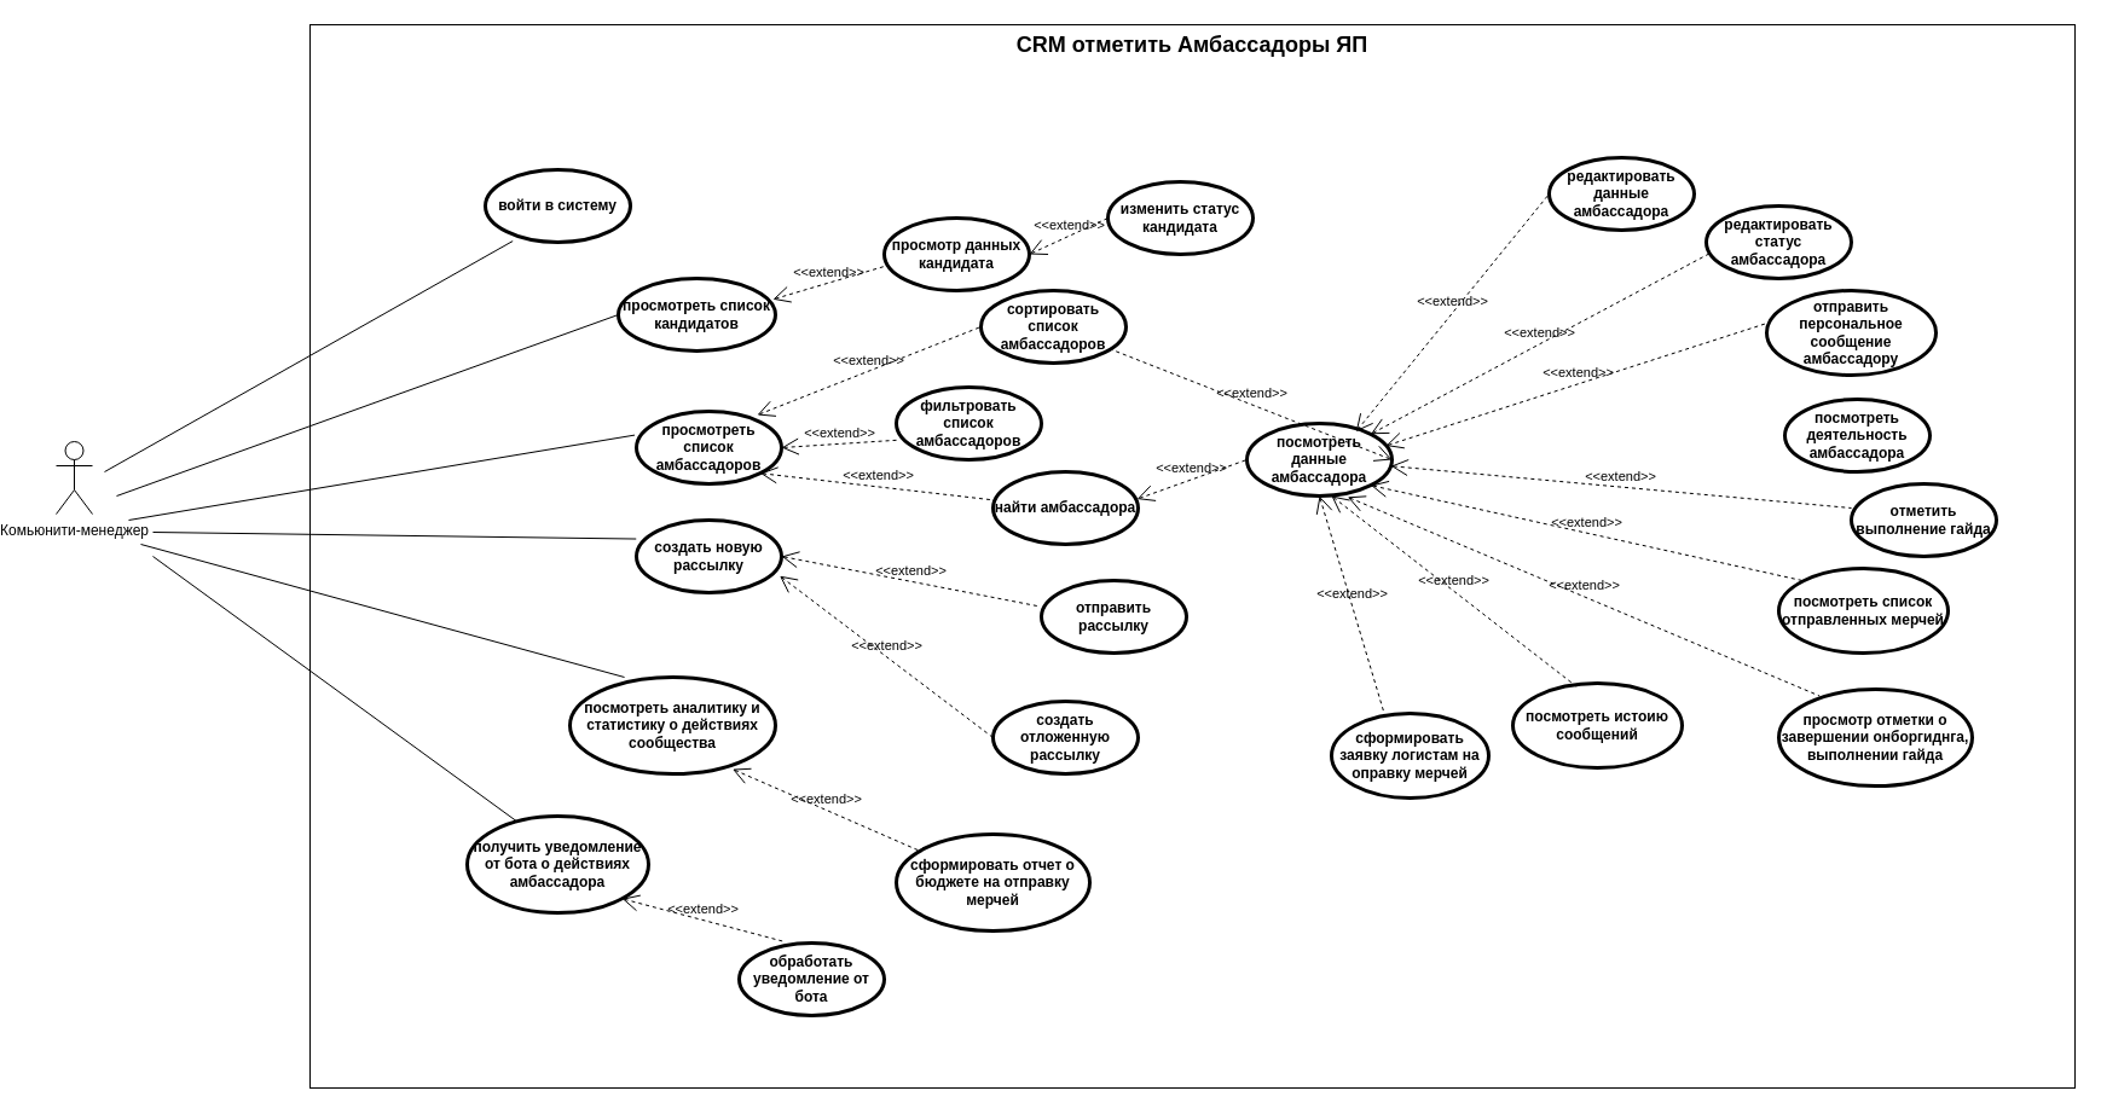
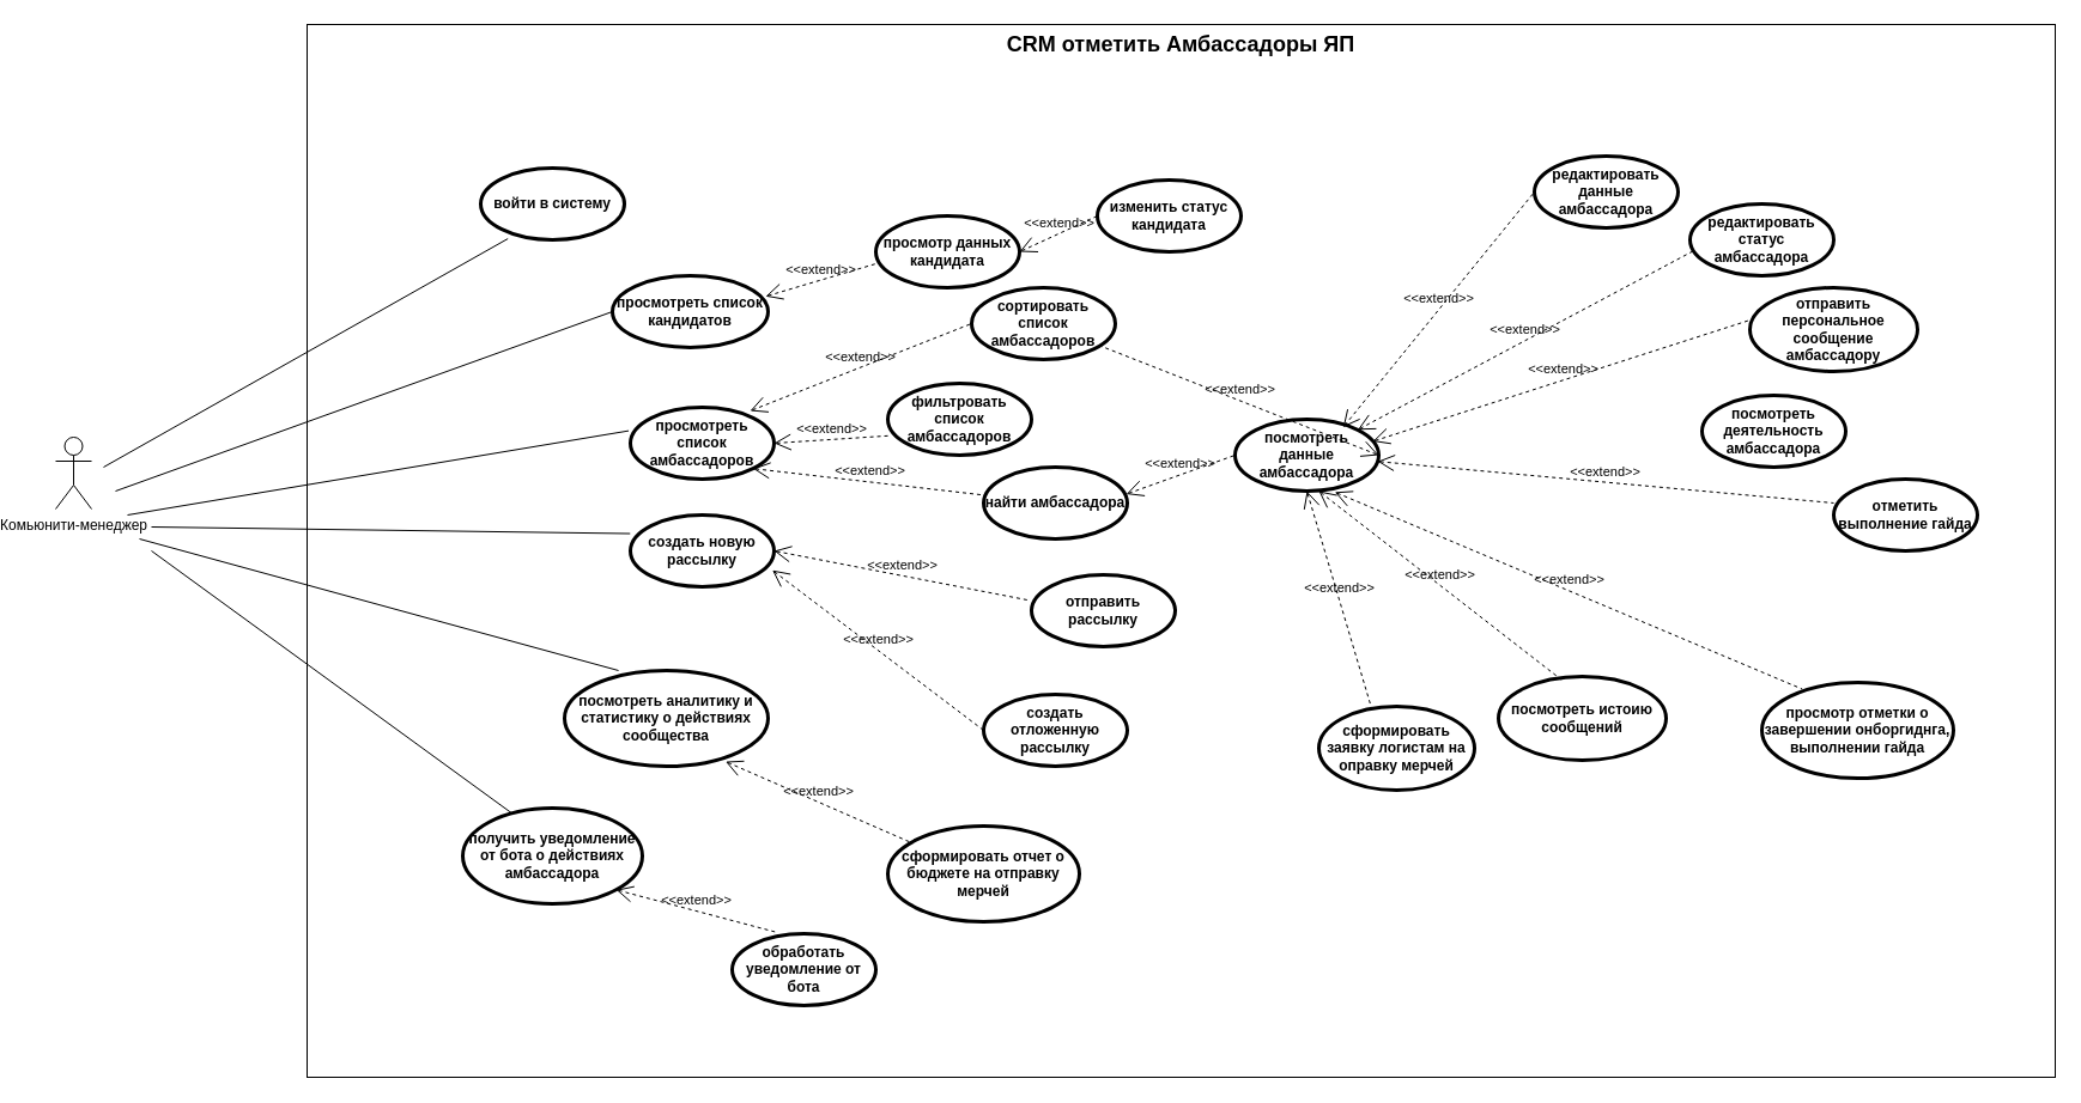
  <mxCell id="0" />
  <mxCell id="1" parent="0" />
  <mxCell id="2" value="&lt;font style=&quot;font-size: 18px;&quot;&gt;CRM отметить Амбассадоры ЯП&lt;/font&gt;" style="shape=rect;html=1;verticalAlign=top;fontStyle=1;whiteSpace=wrap;align=center;" vertex="1" parent="1"><mxGeometry x="230" y="20" width="1460" height="880" as="geometry" /></mxCell>
  <mxCell id="3" value="Комьюнити-менеджер" style="shape=umlActor;verticalLabelPosition=bottom;verticalAlign=top;html=1;outlineConnect=0;" vertex="1" parent="1"><mxGeometry x="20" y="365" width="30" height="60" as="geometry" /></mxCell>
  <mxCell id="4" value="&amp;lt;&amp;lt;extend&amp;gt;&amp;gt;" style="edgeStyle=none;html=1;startArrow=open;endArrow=none;startSize=12;verticalAlign=bottom;dashed=1;labelBackgroundColor=none;rounded=0;entryX=0;entryY=0.667;entryDx=0;entryDy=0;exitX=0.984;exitY=0.288;exitDx=0;exitDy=0;entryPerimeter=0;exitPerimeter=0;" edge="1" parent="1" source="6" target="8"><mxGeometry width="160" relative="1" as="geometry"><mxPoint x="632" y="332" as="sourcePoint" /><mxPoint x="735" y="290" as="targetPoint" /></mxGeometry></mxCell>
  <mxCell id="5" value="&amp;lt;&amp;lt;extend&amp;gt;&amp;gt;" style="edgeStyle=none;html=1;startArrow=open;endArrow=none;startSize=12;verticalAlign=bottom;dashed=1;labelBackgroundColor=none;rounded=0;entryX=0;entryY=0.5;entryDx=0;entryDy=0;exitX=1;exitY=0.5;exitDx=0;exitDy=0;" edge="1" parent="1" source="8" target="9"><mxGeometry width="160" relative="1" as="geometry"><mxPoint x="855" y="290" as="sourcePoint" /><mxPoint x="942" y="257.04" as="targetPoint" /></mxGeometry></mxCell>
  <mxCell id="6" value="просмотреть список кандидатов" style="shape=ellipse;html=1;strokeWidth=3;fontStyle=1;whiteSpace=wrap;align=center;perimeter=ellipsePerimeter;" vertex="1" parent="1"><mxGeometry x="485" y="230" width="130" height="60" as="geometry" /></mxCell>
  <mxCell id="7" value="войти в систему" style="shape=ellipse;html=1;strokeWidth=3;fontStyle=1;whiteSpace=wrap;align=center;perimeter=ellipsePerimeter;" vertex="1" parent="1"><mxGeometry x="375" y="140" width="120" height="60" as="geometry" /></mxCell>
  <mxCell id="8" value="просмотр данных кандидата" style="shape=ellipse;html=1;strokeWidth=3;fontStyle=1;whiteSpace=wrap;align=center;perimeter=ellipsePerimeter;" vertex="1" parent="1"><mxGeometry x="705" y="180" width="120" height="60" as="geometry" /></mxCell>
  <mxCell id="9" value="изменить статус кандидата" style="shape=ellipse;html=1;strokeWidth=3;fontStyle=1;whiteSpace=wrap;align=center;perimeter=ellipsePerimeter;" vertex="1" parent="1"><mxGeometry x="890" y="150" width="120" height="60" as="geometry" /></mxCell>
  <mxCell id="10" value="просмотреть список амбассадоров" style="shape=ellipse;html=1;strokeWidth=3;fontStyle=1;whiteSpace=wrap;align=center;perimeter=ellipsePerimeter;" vertex="1" parent="1"><mxGeometry x="500" y="340" width="120" height="60" as="geometry" /></mxCell>
  <mxCell id="11" value="сортировать список амбассадоров" style="shape=ellipse;html=1;strokeWidth=3;fontStyle=1;whiteSpace=wrap;align=center;perimeter=ellipsePerimeter;" vertex="1" parent="1"><mxGeometry x="785" y="240" width="120" height="60" as="geometry" /></mxCell>
  <mxCell id="12" value="фильтровать список амбассадоров" style="shape=ellipse;html=1;strokeWidth=3;fontStyle=1;whiteSpace=wrap;align=center;perimeter=ellipsePerimeter;" vertex="1" parent="1"><mxGeometry x="715" y="320" width="120" height="60" as="geometry" /></mxCell>
  <mxCell id="13" value="найти амбассадора" style="shape=ellipse;html=1;strokeWidth=3;fontStyle=1;whiteSpace=wrap;align=center;perimeter=ellipsePerimeter;" vertex="1" parent="1"><mxGeometry x="795" y="390" width="120" height="60" as="geometry" /></mxCell>
  <mxCell id="14" value="&amp;lt;&amp;lt;extend&amp;gt;&amp;gt;" style="edgeStyle=none;html=1;startArrow=open;endArrow=none;startSize=12;verticalAlign=bottom;dashed=1;labelBackgroundColor=none;rounded=0;exitX=0.833;exitY=0.05;exitDx=0;exitDy=0;exitPerimeter=0;entryX=0;entryY=0.5;entryDx=0;entryDy=0;" edge="1" parent="1" source="10" target="11"><mxGeometry width="160" relative="1" as="geometry"><mxPoint x="605" y="360" as="sourcePoint" /><mxPoint x="765" y="360" as="targetPoint" /></mxGeometry></mxCell>
  <mxCell id="15" value="&amp;lt;&amp;lt;extend&amp;gt;&amp;gt;" style="edgeStyle=none;html=1;startArrow=open;endArrow=none;startSize=12;verticalAlign=bottom;dashed=1;labelBackgroundColor=none;rounded=0;exitX=1;exitY=0.5;exitDx=0;exitDy=0;entryX=0.012;entryY=0.729;entryDx=0;entryDy=0;entryPerimeter=0;" edge="1" parent="1" source="10" target="12"><mxGeometry width="160" relative="1" as="geometry"><mxPoint x="605" y="360" as="sourcePoint" /><mxPoint x="765" y="360" as="targetPoint" /></mxGeometry></mxCell>
  <mxCell id="16" value="&amp;lt;&amp;lt;extend&amp;gt;&amp;gt;" style="edgeStyle=none;html=1;startArrow=open;endArrow=none;startSize=12;verticalAlign=bottom;dashed=1;labelBackgroundColor=none;rounded=0;exitX=1;exitY=1;exitDx=0;exitDy=0;" edge="1" parent="1" source="10" target="13"><mxGeometry width="160" relative="1" as="geometry"><mxPoint x="607" y="461" as="sourcePoint" /><mxPoint x="765" y="360" as="targetPoint" /></mxGeometry></mxCell>
  <mxCell id="17" value="создать новую рассылку" style="shape=ellipse;html=1;strokeWidth=3;fontStyle=1;whiteSpace=wrap;align=center;perimeter=ellipsePerimeter;" vertex="1" parent="1"><mxGeometry x="500" y="430" width="120" height="60" as="geometry" /></mxCell>
  <mxCell id="18" value="отправить рассылку" style="shape=ellipse;html=1;strokeWidth=3;fontStyle=1;whiteSpace=wrap;align=center;perimeter=ellipsePerimeter;" vertex="1" parent="1"><mxGeometry x="835" y="480" width="120" height="60" as="geometry" /></mxCell>
  <mxCell id="19" value="&amp;lt;&amp;lt;extend&amp;gt;&amp;gt;" style="edgeStyle=none;html=1;startArrow=open;endArrow=none;startSize=12;verticalAlign=bottom;dashed=1;labelBackgroundColor=none;rounded=0;exitX=1;exitY=0.5;exitDx=0;exitDy=0;entryX=-0.012;entryY=0.357;entryDx=0;entryDy=0;entryPerimeter=0;" edge="1" parent="1" source="17" target="18"><mxGeometry width="160" relative="1" as="geometry"><mxPoint x="635" y="470" as="sourcePoint" /><mxPoint x="795" y="470" as="targetPoint" /></mxGeometry></mxCell>
  <mxCell id="20" value="создать отложенную рассылку" style="shape=ellipse;html=1;strokeWidth=3;fontStyle=1;whiteSpace=wrap;align=center;perimeter=ellipsePerimeter;" vertex="1" parent="1"><mxGeometry x="795" y="580" width="120" height="60" as="geometry" /></mxCell>
  <mxCell id="21" value="&amp;lt;&amp;lt;extend&amp;gt;&amp;gt;" style="edgeStyle=none;html=1;startArrow=open;endArrow=none;startSize=12;verticalAlign=bottom;dashed=1;labelBackgroundColor=none;rounded=0;exitX=0.988;exitY=0.769;exitDx=0;exitDy=0;entryX=0;entryY=0.5;entryDx=0;entryDy=0;exitPerimeter=0;" edge="1" parent="1" source="17" target="20"><mxGeometry width="160" relative="1" as="geometry"><mxPoint x="635" y="470" as="sourcePoint" /><mxPoint x="795" y="470" as="targetPoint" /></mxGeometry></mxCell>
  <mxCell id="22" value="посмотреть истоию сообщений" style="shape=ellipse;html=1;strokeWidth=3;fontStyle=1;whiteSpace=wrap;align=center;perimeter=ellipsePerimeter;" vertex="1" parent="1"><mxGeometry x="1225" y="565" width="140" height="70" as="geometry" /></mxCell>
  <mxCell id="23" value="получить уведомление от бота о действиях амбассадора" style="shape=ellipse;html=1;strokeWidth=3;fontStyle=1;whiteSpace=wrap;align=center;perimeter=ellipsePerimeter;" vertex="1" parent="1"><mxGeometry x="360" y="675" width="150" height="80" as="geometry" /></mxCell>
  <mxCell id="24" value="обработать уведомление от бота" style="shape=ellipse;html=1;strokeWidth=3;fontStyle=1;whiteSpace=wrap;align=center;perimeter=ellipsePerimeter;" vertex="1" parent="1"><mxGeometry x="585" y="780" width="120" height="60" as="geometry" /></mxCell>
  <mxCell id="25" value="посмотреть данные амбассадора" style="shape=ellipse;html=1;strokeWidth=3;fontStyle=1;whiteSpace=wrap;align=center;perimeter=ellipsePerimeter;" vertex="1" parent="1"><mxGeometry x="1005" y="350" width="120" height="60" as="geometry" /></mxCell>
  <mxCell id="26" value="редактировать данные амбассадора" style="shape=ellipse;html=1;strokeWidth=3;fontStyle=1;whiteSpace=wrap;align=center;perimeter=ellipsePerimeter;" vertex="1" parent="1"><mxGeometry x="1255" y="130" width="120" height="60" as="geometry" /></mxCell>
  <mxCell id="27" value="редактировать статус амбассадора" style="shape=ellipse;html=1;strokeWidth=3;fontStyle=1;whiteSpace=wrap;align=center;perimeter=ellipsePerimeter;" vertex="1" parent="1"><mxGeometry x="1385" y="170" width="120" height="60" as="geometry" /></mxCell>
  <mxCell id="28" value="&amp;lt;&amp;lt;extend&amp;gt;&amp;gt;" style="edgeStyle=none;html=1;startArrow=open;endArrow=none;startSize=12;verticalAlign=bottom;dashed=1;labelBackgroundColor=none;rounded=0;exitX=0.993;exitY=0.376;exitDx=0;exitDy=0;exitPerimeter=0;entryX=0;entryY=0.5;entryDx=0;entryDy=0;" edge="1" parent="1" source="13" target="25"><mxGeometry width="160" relative="1" as="geometry"><mxPoint x="755" y="520" as="sourcePoint" /><mxPoint x="915" y="520" as="targetPoint" /></mxGeometry></mxCell>
  <mxCell id="29" value="&amp;lt;&amp;lt;extend&amp;gt;&amp;gt;" style="edgeStyle=none;html=1;startArrow=open;endArrow=none;startSize=12;verticalAlign=bottom;dashed=1;labelBackgroundColor=none;rounded=0;entryX=0;entryY=0.5;entryDx=0;entryDy=0;exitX=0.752;exitY=0.112;exitDx=0;exitDy=0;exitPerimeter=0;" edge="1" parent="1" source="25" target="26"><mxGeometry width="160" relative="1" as="geometry"><mxPoint x="905" y="480" as="sourcePoint" /><mxPoint x="1065" y="480" as="targetPoint" /><mxPoint as="offset" /></mxGeometry></mxCell>
  <mxCell id="30" value="&amp;lt;&amp;lt;extend&amp;gt;&amp;gt;" style="edgeStyle=none;html=1;startArrow=open;endArrow=none;startSize=12;verticalAlign=bottom;dashed=1;labelBackgroundColor=none;rounded=0;entryX=0.017;entryY=0.661;entryDx=0;entryDy=0;entryPerimeter=0;exitX=1;exitY=0;exitDx=0;exitDy=0;" edge="1" parent="1" source="25" target="27"><mxGeometry width="160" relative="1" as="geometry"><mxPoint x="925" y="600" as="sourcePoint" /><mxPoint x="1085" y="600" as="targetPoint" /></mxGeometry></mxCell>
  <mxCell id="31" value="отправить персональное сообщение амбассадору" style="shape=ellipse;html=1;strokeWidth=3;fontStyle=1;whiteSpace=wrap;align=center;perimeter=ellipsePerimeter;" vertex="1" parent="1"><mxGeometry x="1435" y="240" width="140" height="70" as="geometry" /></mxCell>
  <mxCell id="32" value="&amp;lt;&amp;lt;extend&amp;gt;&amp;gt;" style="edgeStyle=none;html=1;startArrow=open;endArrow=none;startSize=12;verticalAlign=bottom;dashed=1;labelBackgroundColor=none;rounded=0;entryX=0.017;entryY=0.376;entryDx=0;entryDy=0;entryPerimeter=0;exitX=0.958;exitY=0.308;exitDx=0;exitDy=0;exitPerimeter=0;" edge="1" parent="1" source="25" target="31"><mxGeometry width="160" relative="1" as="geometry"><mxPoint x="1025" y="540" as="sourcePoint" /><mxPoint x="985" y="659.41" as="targetPoint" /></mxGeometry></mxCell>
- <mxCell id="33" value="посмотреть деятельность амбассадора" style="shape=ellipse;html=1;strokeWidth=3;fontStyle=1;whiteSpace=wrap;align=center;perimeter=ellipsePerimeter;" vertex="1" parent="1"><mxGeometry x="1450" y="330" width="120" height="60" as="geometry" /></mxCell>
+ <mxCell id="33" value="посмотреть деятельность амбассадора" style="shape=ellipse;html=1;strokeWidth=3;fontStyle=1;whiteSpace=wrap;align=center;perimeter=ellipsePerimeter;" vertex="1" parent="1"><mxGeometry x="1395" y="330" width="120" height="60" as="geometry" /></mxCell>
  <mxCell id="34" value="&amp;lt;&amp;lt;extend&amp;gt;&amp;gt;" style="edgeStyle=none;html=1;startArrow=open;endArrow=none;startSize=12;verticalAlign=bottom;dashed=1;labelBackgroundColor=none;rounded=0;exitX=1;exitY=0.5;exitDx=0;exitDy=0;" edge="1" parent="1" source="25" target="11"><mxGeometry width="160" relative="1" as="geometry"><mxPoint x="965" y="659.41" as="sourcePoint" /><mxPoint x="1125" y="659.41" as="targetPoint" /></mxGeometry></mxCell>
  <mxCell id="35" value="отметить выполнение гайда" style="shape=ellipse;html=1;strokeWidth=3;fontStyle=1;whiteSpace=wrap;align=center;perimeter=ellipsePerimeter;" vertex="1" parent="1"><mxGeometry x="1505" y="400" width="120" height="60" as="geometry" /></mxCell>
  <mxCell id="36" value="&amp;lt;&amp;lt;extend&amp;gt;&amp;gt;" style="edgeStyle=none;html=1;startArrow=open;endArrow=none;startSize=12;verticalAlign=bottom;dashed=1;labelBackgroundColor=none;rounded=0;entryX=0;entryY=0.333;entryDx=0;entryDy=0;entryPerimeter=0;" edge="1" parent="1" source="25" target="35"><mxGeometry width="160" relative="1" as="geometry"><mxPoint x="935" y="659.41" as="sourcePoint" /><mxPoint x="1095" y="659.41" as="targetPoint" /></mxGeometry></mxCell>
  <mxCell id="37" value="сформировать заявку логистам на оправку мерчей" style="shape=ellipse;html=1;strokeWidth=3;fontStyle=1;whiteSpace=wrap;align=center;perimeter=ellipsePerimeter;" vertex="1" parent="1"><mxGeometry x="1075" y="590" width="130" height="70" as="geometry" /></mxCell>
- <mxCell id="38" value="посмотреть список отправленных мерчей" style="shape=ellipse;html=1;strokeWidth=3;fontStyle=1;whiteSpace=wrap;align=center;perimeter=ellipsePerimeter;" vertex="1" parent="1"><mxGeometry x="1445" y="470" width="140" height="70" as="geometry" /></mxCell>
  <mxCell id="39" value="посмотреть аналитику и статистику о действиях сообщества" style="shape=ellipse;html=1;strokeWidth=3;fontStyle=1;whiteSpace=wrap;align=center;perimeter=ellipsePerimeter;" vertex="1" parent="1"><mxGeometry x="445" y="560" width="170" height="80" as="geometry" /></mxCell>
  <mxCell id="40" value="сформировать отчет о бюджете на отправку мерчей" style="shape=ellipse;html=1;strokeWidth=3;fontStyle=1;whiteSpace=wrap;align=center;perimeter=ellipsePerimeter;" vertex="1" parent="1"><mxGeometry x="715" y="690" width="160" height="80" as="geometry" /></mxCell>
  <mxCell id="41" value="просмотр отметки о завершении онборгиднга, выполнении гайда" style="shape=ellipse;html=1;strokeWidth=3;fontStyle=1;whiteSpace=wrap;align=center;perimeter=ellipsePerimeter;" vertex="1" parent="1"><mxGeometry x="1445" y="570" width="160" height="80" as="geometry" /></mxCell>
- <mxCell id="42" value="&amp;lt;&amp;lt;extend&amp;gt;&amp;gt;" style="edgeStyle=none;html=1;startArrow=open;endArrow=none;startSize=12;verticalAlign=bottom;dashed=1;labelBackgroundColor=none;rounded=0;exitX=1;exitY=1;exitDx=0;exitDy=0;entryX=0;entryY=0;entryDx=0;entryDy=0;" edge="1" parent="1" source="25" target="38"><mxGeometry width="160" relative="1" as="geometry"><mxPoint x="1005" y="610" as="sourcePoint" /><mxPoint x="1165" y="610" as="targetPoint" /></mxGeometry></mxCell>
  <mxCell id="43" value="&amp;lt;&amp;lt;extend&amp;gt;&amp;gt;" style="edgeStyle=none;html=1;startArrow=open;endArrow=none;startSize=12;verticalAlign=bottom;dashed=1;labelBackgroundColor=none;rounded=0;entryX=0.211;entryY=0.069;entryDx=0;entryDy=0;entryPerimeter=0;exitX=0.694;exitY=1.014;exitDx=0;exitDy=0;exitPerimeter=0;" edge="1" parent="1" source="25" target="41"><mxGeometry width="160" relative="1" as="geometry"><mxPoint x="1005" y="610" as="sourcePoint" /><mxPoint x="1165" y="610" as="targetPoint" /></mxGeometry></mxCell>
  <mxCell id="44" value="" style="edgeStyle=none;html=1;endArrow=none;verticalAlign=bottom;rounded=0;entryX=0.189;entryY=0.984;entryDx=0;entryDy=0;entryPerimeter=0;" edge="1" parent="1" target="7"><mxGeometry width="160" relative="1" as="geometry"><mxPoint x="60" y="390" as="sourcePoint" /><mxPoint x="520" y="330" as="targetPoint" /></mxGeometry></mxCell>
  <mxCell id="45" value="" style="edgeStyle=none;html=1;endArrow=none;verticalAlign=bottom;rounded=0;entryX=0;entryY=0.5;entryDx=0;entryDy=0;" edge="1" parent="1" target="6"><mxGeometry width="160" relative="1" as="geometry"><mxPoint y="410" as="sourcePoint" x="70" /><mxPoint x="520" y="330" as="targetPoint" /></mxGeometry></mxCell>
  <mxCell id="46" value="" style="edgeStyle=none;html=1;endArrow=none;verticalAlign=bottom;rounded=0;entryX=-0.012;entryY=0.327;entryDx=0;entryDy=0;entryPerimeter=0;" edge="1" parent="1" target="10"><mxGeometry width="160" relative="1" as="geometry"><mxPoint x="80" y="430" as="sourcePoint" /><mxPoint x="520" y="330" as="targetPoint" /></mxGeometry></mxCell>
  <mxCell id="47" value="" style="edgeStyle=none;html=1;endArrow=none;verticalAlign=bottom;rounded=0;entryX=-0.002;entryY=0.259;entryDx=0;entryDy=0;entryPerimeter=0;" edge="1" parent="1" target="17"><mxGeometry width="160" relative="1" as="geometry"><mxPoint x="100" y="440" as="sourcePoint" /><mxPoint x="630" y="540" as="targetPoint" /></mxGeometry></mxCell>
  <mxCell id="48" value="&amp;lt;&amp;lt;extend&amp;gt;&amp;gt;" style="edgeStyle=none;html=1;startArrow=open;endArrow=none;startSize=12;verticalAlign=bottom;dashed=1;labelBackgroundColor=none;rounded=0;exitX=0.5;exitY=1;exitDx=0;exitDy=0;entryX=0.337;entryY=0.012;entryDx=0;entryDy=0;entryPerimeter=0;" edge="1" parent="1" source="25" target="37"><mxGeometry width="160" relative="1" as="geometry"><mxPoint x="1255" y="490" as="sourcePoint" /><mxPoint x="1415" y="490" as="targetPoint" /></mxGeometry></mxCell>
  <mxCell id="49" value="" style="edgeStyle=none;html=1;endArrow=none;verticalAlign=bottom;rounded=0;entryX=0.265;entryY=0;entryDx=0;entryDy=0;entryPerimeter=0;" edge="1" parent="1" target="39"><mxGeometry width="160" relative="1" as="geometry"><mxPoint x="90" y="450" as="sourcePoint" /><mxPoint x="280" y="570" as="targetPoint" /></mxGeometry></mxCell>
  <mxCell id="50" value="&amp;lt;&amp;lt;extend&amp;gt;&amp;gt;" style="edgeStyle=none;html=1;startArrow=open;endArrow=none;startSize=12;verticalAlign=bottom;dashed=1;labelBackgroundColor=none;rounded=0;exitX=0.791;exitY=0.951;exitDx=0;exitDy=0;exitPerimeter=0;" edge="1" parent="1" source="39" target="40"><mxGeometry width="160" relative="1" as="geometry"><mxPoint x="555" y="680" as="sourcePoint" /><mxPoint x="715" y="680" as="targetPoint" /></mxGeometry></mxCell>
  <mxCell id="51" value="" style="edgeStyle=none;html=1;endArrow=none;verticalAlign=bottom;rounded=0;entryX=0.275;entryY=0.056;entryDx=0;entryDy=0;entryPerimeter=0;" edge="1" parent="1" target="23"><mxGeometry width="160" relative="1" as="geometry"><mxPoint x="100" y="460" as="sourcePoint" /><mxPoint x="300" y="700" as="targetPoint" /></mxGeometry></mxCell>
  <mxCell id="52" value="&amp;lt;&amp;lt;extend&amp;gt;&amp;gt;" style="edgeStyle=none;html=1;startArrow=open;endArrow=none;startSize=12;verticalAlign=bottom;dashed=1;labelBackgroundColor=none;rounded=0;entryX=0.311;entryY=-0.019;entryDx=0;entryDy=0;entryPerimeter=0;exitX=1;exitY=1;exitDx=0;exitDy=0;" edge="1" parent="1" source="23" target="24"><mxGeometry width="160" relative="1" as="geometry"><mxPoint x="455" y="755" as="sourcePoint" /><mxPoint x="615" y="755" as="targetPoint" /></mxGeometry></mxCell>
  <mxCell id="53" value="&amp;lt;&amp;lt;extend&amp;gt;&amp;gt;" style="edgeStyle=none;html=1;startArrow=open;endArrow=none;startSize=12;verticalAlign=bottom;dashed=1;labelBackgroundColor=none;rounded=0;entryX=0.376;entryY=0.039;entryDx=0;entryDy=0;entryPerimeter=0;exitX=0.583;exitY=1;exitDx=0;exitDy=0;exitPerimeter=0;" edge="1" parent="1" source="25" target="22"><mxGeometry width="160" relative="1" as="geometry"><mxPoint x="1125" y="520" as="sourcePoint" /><mxPoint x="1285" y="520" as="targetPoint" /></mxGeometry></mxCell>
